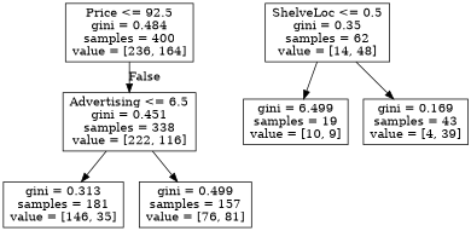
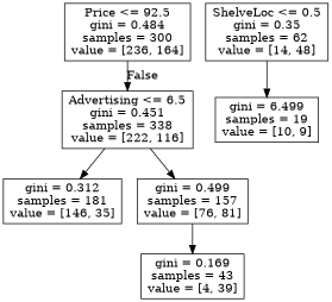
  digraph {
    node [shape=box]
-   n1 [label="Price <= 92.5\ngini = 0.484\nsamples = 400\nvalue = [236, 164]"]
+   n1 [label="Price <= 92.5\ngini = 0.484\nsamples = 300\nvalue = [236, 164]"]
    n2 [label="Advertising <= 6.5\ngini = 0.451\nsamples = 338\nvalue = [222, 116]"]
    n3 [label="ShelveLoc <= 0.5\ngini = 0.35\nsamples = 62\nvalue = [14, 48]"]
    n4 [label="gini = 6.499\nsamples = 19\nvalue = [10, 9]"]
    n5 [label="gini = 0.169\nsamples = 43\nvalue = [4, 39]"]
-   n6 [label="gini = 0.313\nsamples = 181\nvalue = [146, 35]"]
+   n6 [label="gini = 0.312\nsamples = 181\nvalue = [146, 35]"]
    n7 [label="gini = 0.499\nsamples = 157\nvalue = [76, 81]"]
    n1 -> n2 [headlabel=False labelangle=-45 labeldistance=2.5]
    n2 -> n6
    n2 -> n7
    n3 -> n4
-   n3 -> n5
+   n7 -> n5
  }
